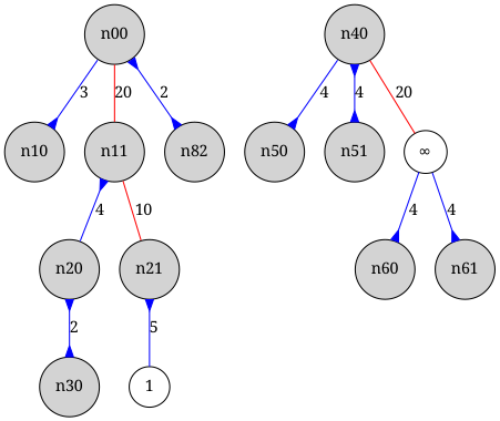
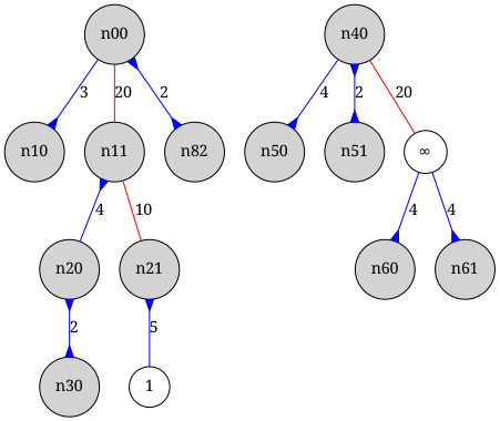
  digraph {
    fontname="Noto Serif"
    node [fontname="Noto Serif" shape=circle style=filled]
    edge [arrowhead=inv arrowtail=none color=blue dir=both fontname="Noto Serif"]
    n00
    n10
    n11
    n12 [label=n82]
    n20
    n21
    n30
    n31 [label=1 style=solid]
    n40
    n50
    n51
    n52 [label="&infin;" style=solid]
    n60
    n61
    n00 -> n10 [label=3]
    n00 -> n11 [arrowhead=none color=red label=20]
    n00 -> n12 [arrowtail=inv label=2]
    n11 -> n20 [arrowhead=none arrowtail=inv label=4]
    n11 -> n21 [arrowhead=none color=red label=10]
    n20 -> n30 [arrowtail=inv label=2]
    n21 -> n31 [arrowhead=none arrowtail=inv label=5]
    n40 -> n50 [label=4]
-   n40 -> n51 [arrowtail=inv label=4]
+   n40 -> n51 [arrowtail=inv label=2]
    n40 -> n52 [arrowhead=none color=red label=20]
    n52 -> n60 [label=4]
    n52 -> n61 [label=4]
  }
